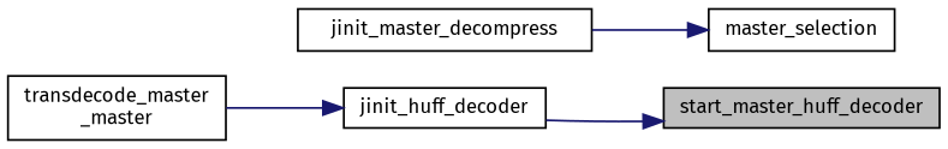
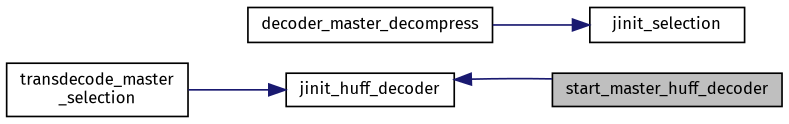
  digraph {
    fontname="Fira Sans"
    rankdir=RL
    node [color=black fontname="Fira Sans" fontsize=10 shape=record]
    edge [color=midnightblue dir=back fontname="Fira Sans" fontsize=10 labelfontname=Helvetica labelfontsize=10 style=solid]
    n1 [fillcolor=grey75 fontcolor=black height=0.2 label=start_master_huff_decoder style=filled width=0.4]
    n2 [height=0.2 label=jinit_huff_decoder width=0.4]
-   n3 [height=0.2 label="transdecode_master\l_master" width=0.4]
-   n4 [height=0.2 label=master_selection width=0.4]
-   n5 [height=0.2 label=jinit_master_decompress width=0.4]
-   n1 -> n2
+   n3 [height=0.2 label="transdecode_master\l_selection" width=0.4]
+   n4 [height=0.2 label=jinit_selection width=0.4]
+   n5 [height=0.2 label=decoder_master_decompress width=0.4]
+   n2 -> n1
    n2 -> n3
    n4 -> n5
  }
